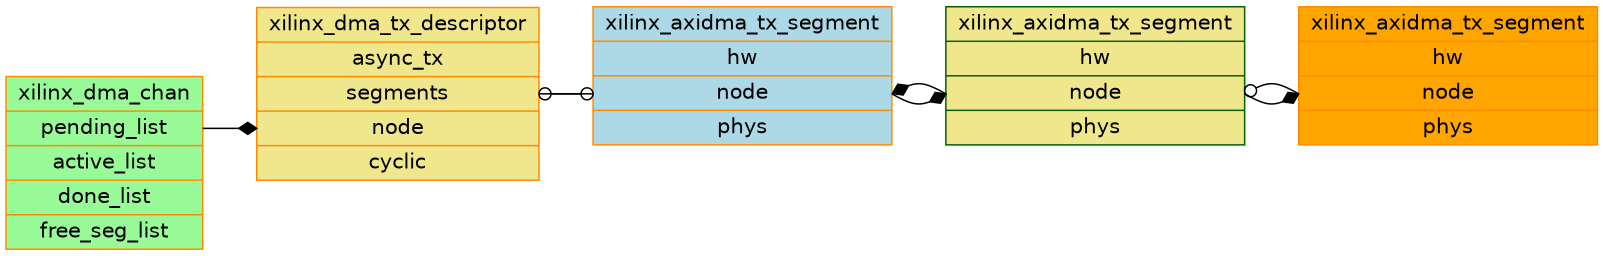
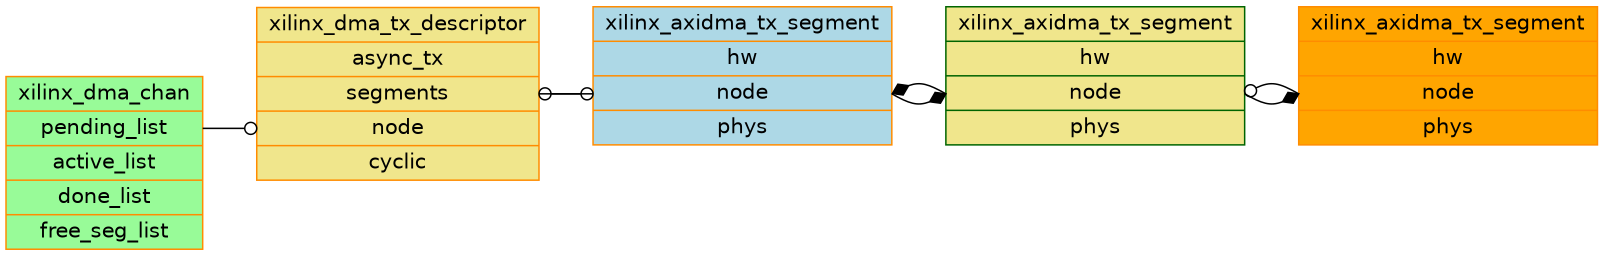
  digraph {
    rankdir=LR
    fontname="DejaVu Sans"
    node [shape=record weith=.1 style=filled fillcolor=khaki color=darkorange fontname="DejaVu Sans"]
    edge [headport=f2 tailport=f2 arrowhead=diamond fontname="DejaVu Sans"]
    n1 [label="<f0>xilinx_dma_chan|<f1>pending_list|<f2>active_list|<f3>done_list|<f4>free_seg_list" fillcolor=palegreen]
    n2 [label="<f0>xilinx_dma_tx_descriptor|<f1> async_tx|<f2> segments|<f3> node|<f4> cyclic"]
    n3 [label="<f0>xilinx_axidma_tx_segment|<f1>hw|<f2>node|<f3>phys" fillcolor=lightblue]
    n4 [label="<f0>xilinx_axidma_tx_segment|<f1>hw|<f2>node|<f3>phys" color=darkgreen]
    n5 [label="<f0>xilinx_axidma_tx_segment|<f1>hw|<f2>node|<f3>phys" fillcolor=orange]
-   n1 -> n2 [headport=f3 tailport=f1]
+   n1 -> n2 [headport=f3 tailport=f1 arrowhead=odot]
    n2 -> n3 [arrowhead=odot]
    n3 -> n2 [arrowhead=odot]
    n3 -> n4
    n4 -> n3
    n4 -> n5
    n5 -> n4 [arrowhead=odot]
  }
